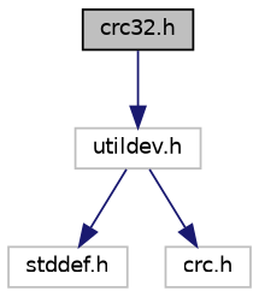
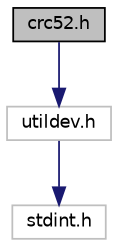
  digraph {
    node [color=grey75 fontname=Helvetica fontsize=10 shape=record]
    edge [color=midnightblue fontname=Helvetica fontsize=10 labelfontname=Helvetica labelfontsize=10 style=solid]
-   n1 [color=black fillcolor=grey75 fontcolor=black height=0.2 label="crc32.h" style=filled width=0.4]
+   n1 [color=black fillcolor=grey75 fontcolor=black height=0.2 label="crc52.h" style=filled width=0.4]
    n2 [height=0.2 label="utildev.h" width=0.4]
-   n3 [height=0.2 label="stddef.h" width=0.4]
-   n4 [height=0.2 label="crc.h" width=0.4]
+   n4 [height=0.2 label="stdint.h" width=0.4]
    n1 -> n2
-   n2 -> n3
    n2 -> n4
  }
